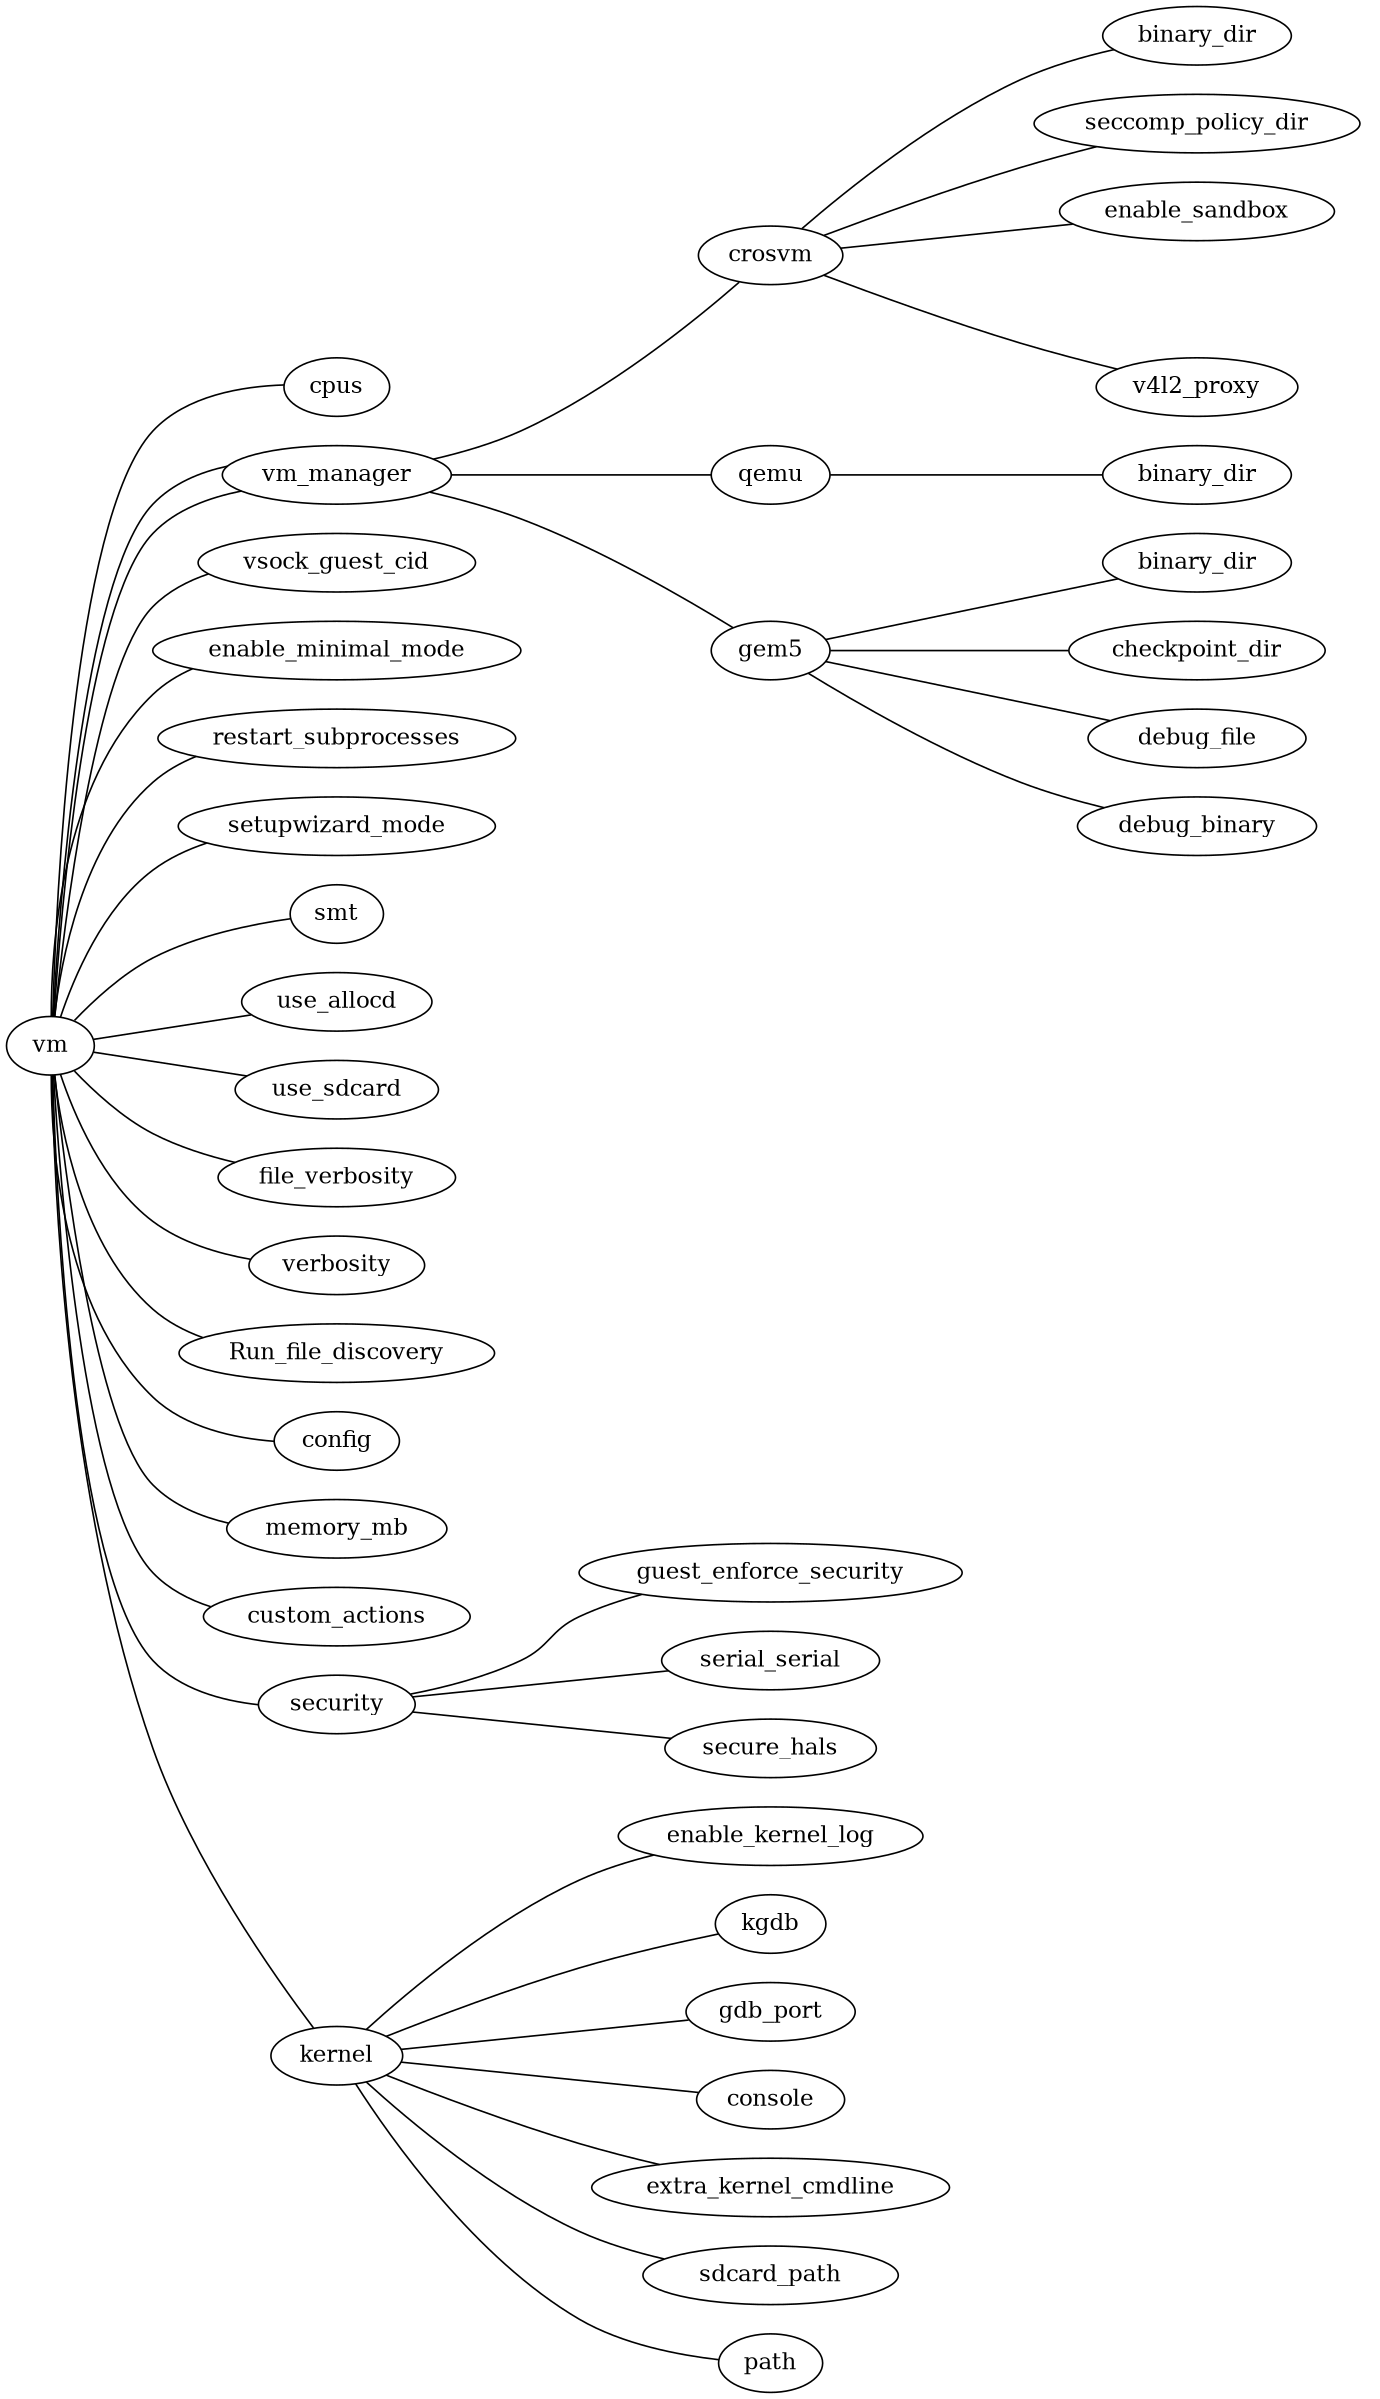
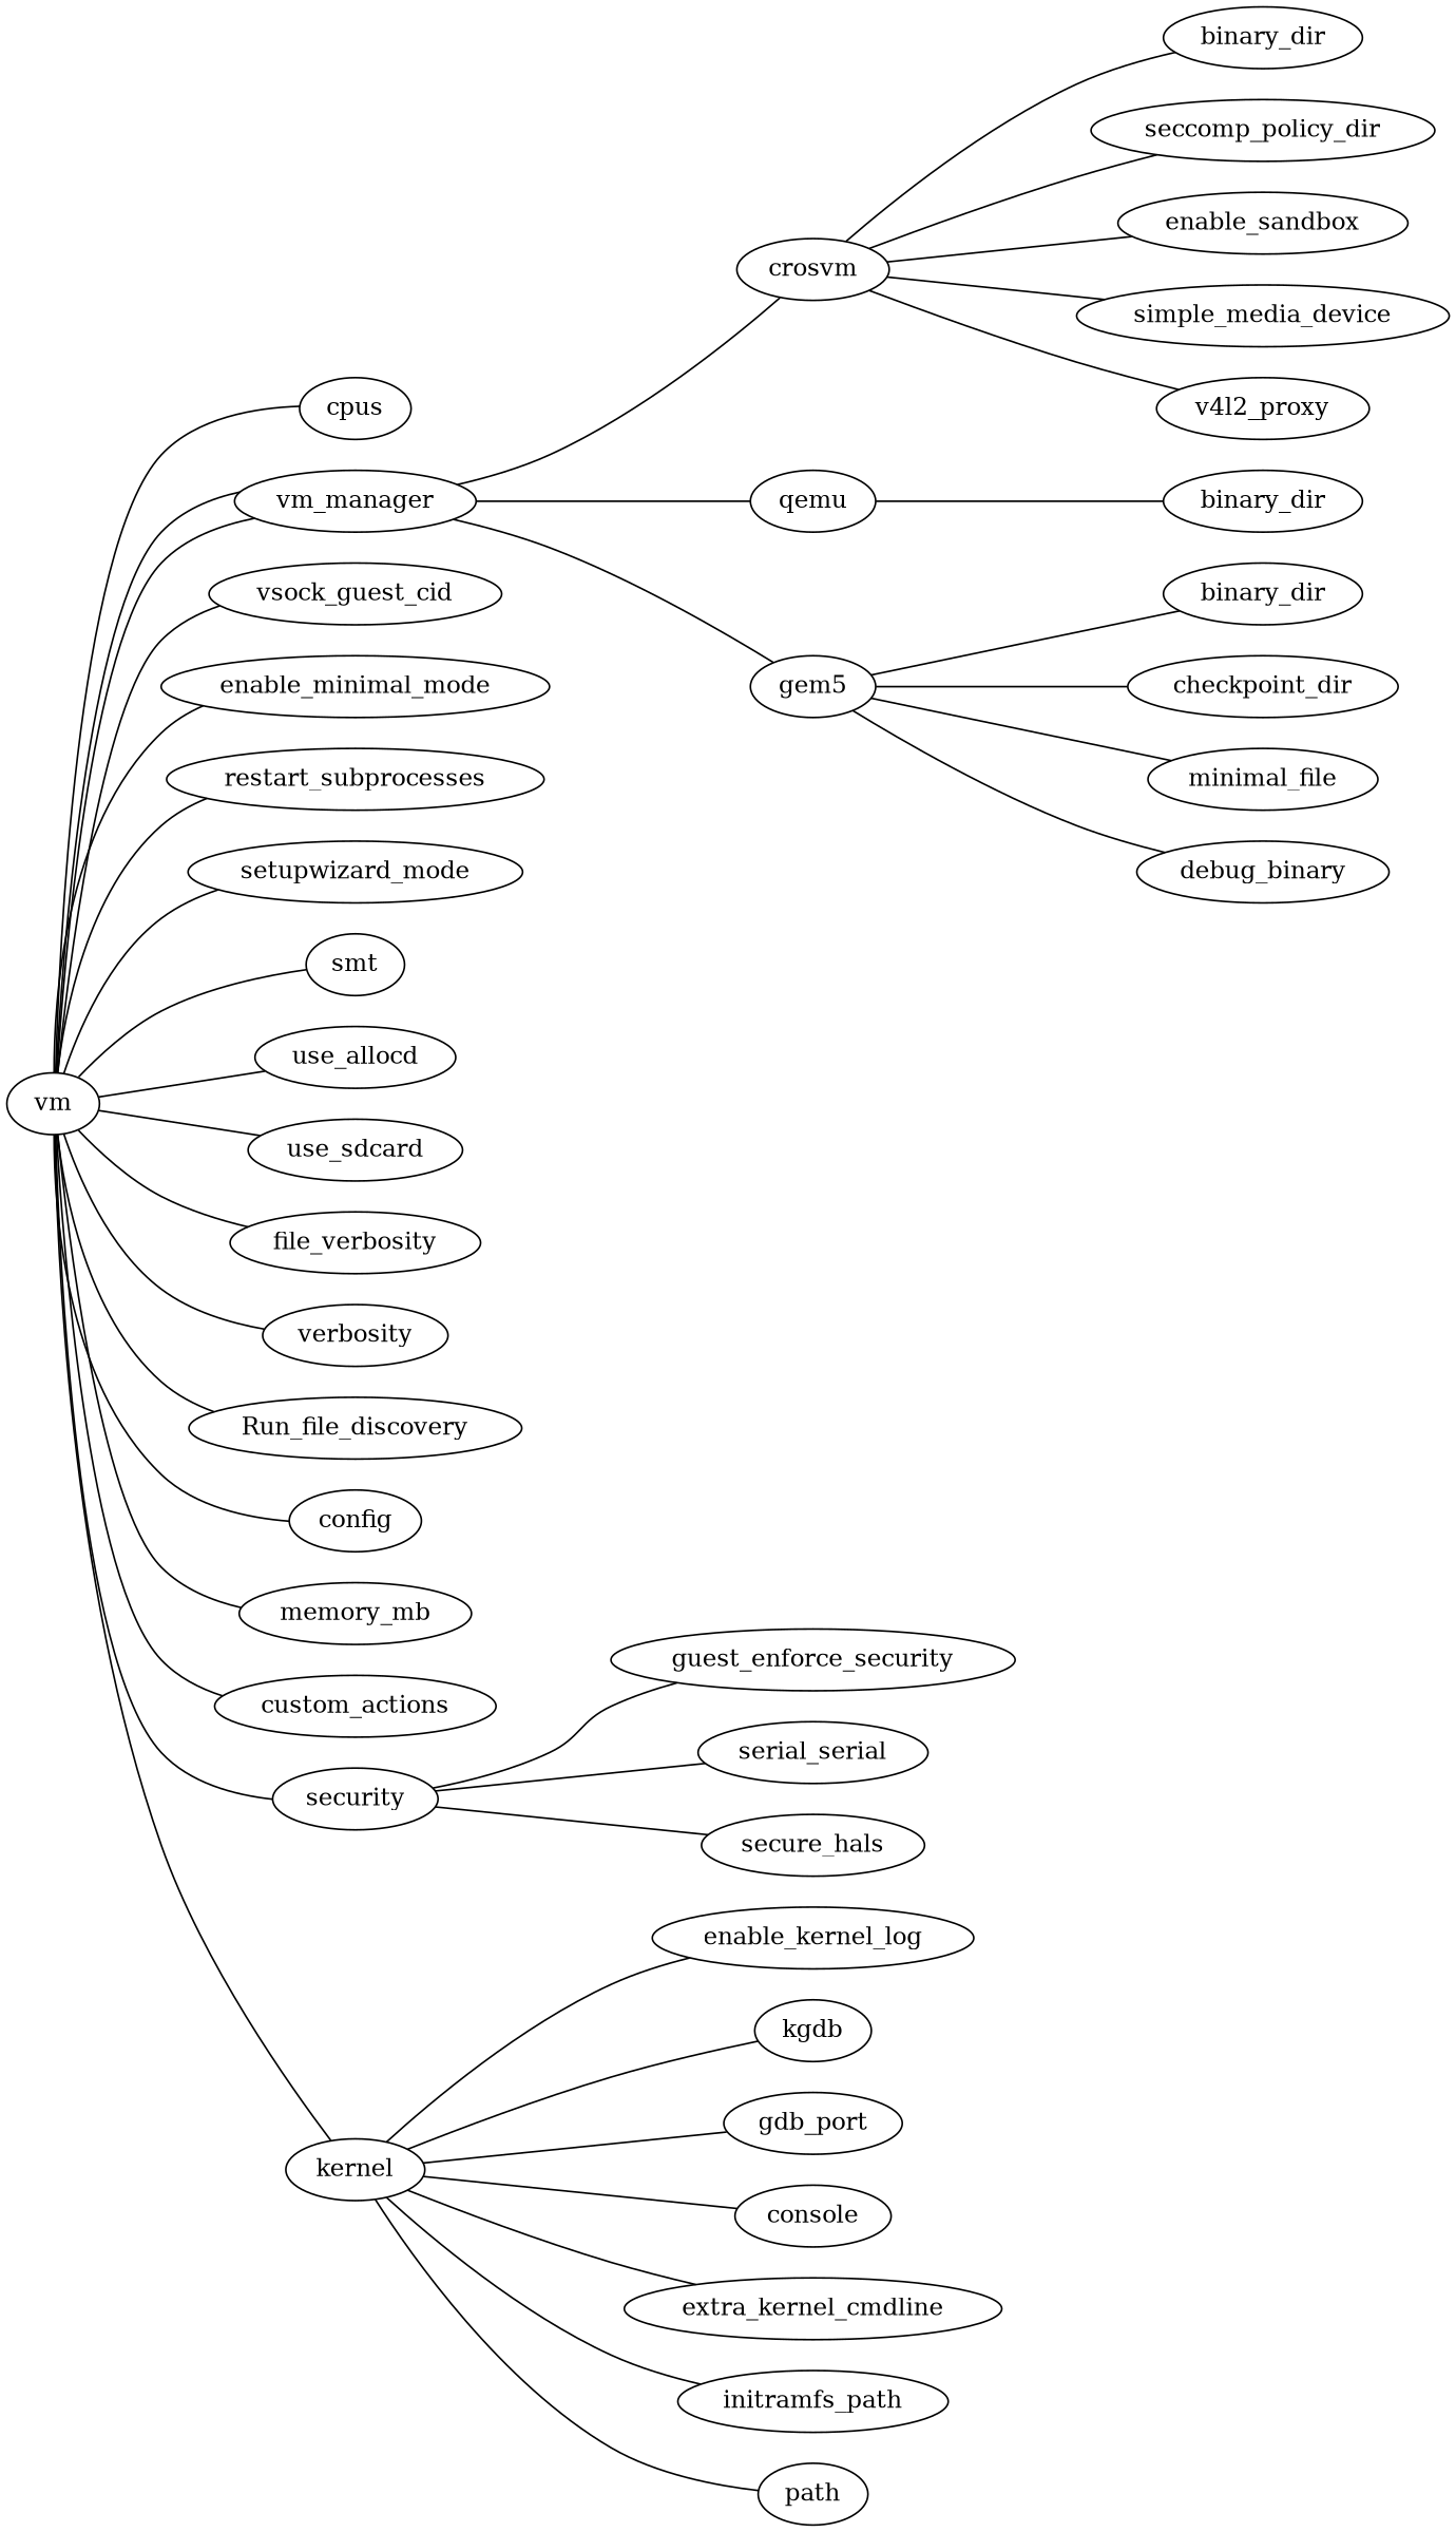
  graph {
    rankdir=LR
    vm
    cpus
    vm_manager
    vsock_guest_cid
    enable_minimal_mode
    restart_subprocesses
    setupwizard_mode
    smt
    use_allocd
    use_sdcard
    file_verbosity
    verbosity
    Run_file_discovery
    config
    memory_mb
    custom_actions
    security
    kernel
    crosvm
    qemu
    gem5
    guest_enforce_security
    n23 [label=serial_serial]
    secure_hals
    enable_kernel_log
    kgdb
    gdb_port
    console
    extra_kernel_cmdline
-   initramfs_path [label=sdcard_path]
+   initramfs_path
    path
    n32 [label=binary_dir]
    seccomp_policy_dir
    enable_sandbox
+   simple_media_device
    v4l2_proxy
    n37 [label=binary_dir]
    n38 [label=binary_dir]
    checkpoint_dir
-   debug_file
+   debug_file [label=minimal_file]
    n41 [label=debug_binary]
    vm -- cpus
    vm -- vm_manager
    vm -- vm_manager
    vm -- vsock_guest_cid
    vm -- enable_minimal_mode
    vm -- restart_subprocesses
    vm -- setupwizard_mode
    vm -- smt
    vm -- use_allocd
    vm -- use_sdcard
    vm -- file_verbosity
    vm -- verbosity
    vm -- Run_file_discovery
    vm -- config
    vm -- memory_mb
    vm -- custom_actions
    vm -- security
    vm -- kernel
    vm_manager -- crosvm
    vm_manager -- qemu
    vm_manager -- gem5
    security -- guest_enforce_security
    security -- n23
    security -- secure_hals
    kernel -- enable_kernel_log
    kernel -- kgdb
    kernel -- gdb_port
    kernel -- console
    kernel -- extra_kernel_cmdline
    kernel -- initramfs_path
    kernel -- path
    crosvm -- n32
    crosvm -- seccomp_policy_dir
    crosvm -- enable_sandbox
+   crosvm -- simple_media_device
    crosvm -- v4l2_proxy
    qemu -- n37
    gem5 -- n38
    gem5 -- checkpoint_dir
    gem5 -- debug_file
    gem5 -- n41
  }
